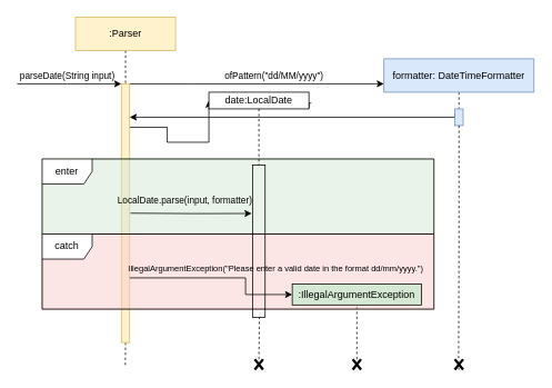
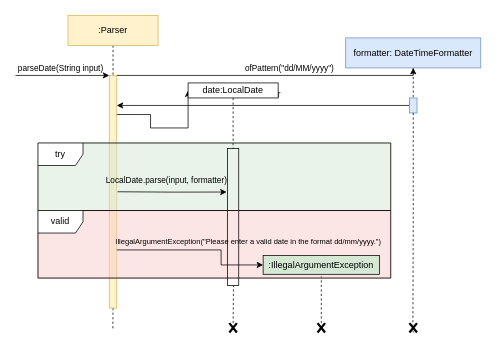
  <mxCell id="0" />
  <mxCell id="1" parent="0" />
  <mxCell id="2" style="edgeStyle=orthogonalEdgeStyle;rounded=0;orthogonalLoop=1;jettySize=auto;html=1;exitX=0.5;exitY=1;exitDx=0;exitDy=0;entryX=0.5;entryY=0;entryDx=0;entryDy=0;dashed=1;endArrow=none;endFill=0;labelBackgroundColor=none;" edge="1" parent="1" source="3" target="7"><mxGeometry relative="1" as="geometry" /></mxCell>
  <mxCell id="3" value=":Parser" style="rounded=0;whiteSpace=wrap;html=1;labelBackgroundColor=none;fillColor=#fff2cc;strokeColor=#d6b656;" vertex="1" parent="1"><mxGeometry x="90" y="20" width="120" height="40" as="geometry" /></mxCell>
  <mxCell id="4" value="ofPattern(&quot;dd/MM/yyyy&quot;)" style="edgeStyle=orthogonalEdgeStyle;rounded=0;orthogonalLoop=1;jettySize=auto;html=1;exitX=1;exitY=0;exitDx=0;exitDy=0;labelBackgroundColor=none;" edge="1" parent="1" source="7" target="9"><mxGeometry x="0.135" y="10" relative="1" as="geometry"><Array as="points"><mxPoint x="230" y="100" /><mxPoint x="230" y="100" /></Array><mxPoint as="offset" /></mxGeometry></mxCell>
  <mxCell id="5" style="edgeStyle=orthogonalEdgeStyle;rounded=0;orthogonalLoop=1;jettySize=auto;html=1;exitX=0.5;exitY=1;exitDx=0;exitDy=0;labelBackgroundColor=none;dashed=1;endArrow=none;endFill=0;" edge="1" parent="1" source="7"><mxGeometry relative="1" as="geometry"><mxPoint x="149.765" y="440" as="targetPoint" /></mxGeometry></mxCell>
  <mxCell id="6" style="edgeStyle=orthogonalEdgeStyle;rounded=0;orthogonalLoop=1;jettySize=auto;html=1;entryX=0;entryY=0.5;entryDx=0;entryDy=0;exitX=0.962;exitY=0.168;exitDx=0;exitDy=0;exitPerimeter=0;" edge="1" parent="1" source="7" target="26"><mxGeometry relative="1" as="geometry"><mxPoint x="160" y="155" as="sourcePoint" /><Array as="points"><mxPoint x="200" y="152" /><mxPoint x="200" y="170" /></Array></mxGeometry></mxCell>
  <mxCell id="7" value="" style="rounded=0;whiteSpace=wrap;html=1;labelBackgroundColor=none;fillColor=#fff2cc;strokeColor=#d6b656;" vertex="1" parent="1"><mxGeometry x="145" y="100" width="10" height="310" as="geometry" /></mxCell>
  <mxCell id="8" style="edgeStyle=orthogonalEdgeStyle;rounded=0;orthogonalLoop=1;jettySize=auto;html=1;exitX=0.5;exitY=1;exitDx=0;exitDy=0;entryX=0.5;entryY=0;entryDx=0;entryDy=0;dashed=1;endArrow=none;endFill=0;labelBackgroundColor=none;" edge="1" parent="1" source="9" target="12"><mxGeometry relative="1" as="geometry" /></mxCell>
- <mxCell id="9" value="formatter: DateTimeFormatter" style="rounded=0;whiteSpace=wrap;html=1;labelBackgroundColor=none;fillColor=#dae8fc;strokeColor=#6c8ebf;" vertex="1" parent="1"><mxGeometry x="460" y="70" width="180" height="40" as="geometry" /></mxCell>
+ <mxCell id="9" value="formatter: DateTimeFormatter" style="rounded=0;whiteSpace=wrap;html=1;labelBackgroundColor=none;fillColor=#dae8fc;strokeColor=#6c8ebf;" vertex="1" parent="1"><mxGeometry x="460" y="50" width="180" height="40" as="geometry" /></mxCell>
  <mxCell id="10" value="formatter" style="edgeStyle=orthogonalEdgeStyle;rounded=0;orthogonalLoop=1;jettySize=auto;html=1;exitX=0;exitY=0.25;exitDx=0;exitDy=0;labelBackgroundColor=none;" edge="1" parent="1" source="12" target="7"><mxGeometry x="0.006" y="-15" relative="1" as="geometry"><mxPoint x="160" y="140" as="targetPoint" /><Array as="points"><mxPoint x="545" y="140" /></Array><mxPoint as="offset" /></mxGeometry></mxCell>
  <mxCell id="11" style="edgeStyle=orthogonalEdgeStyle;rounded=0;orthogonalLoop=1;jettySize=auto;html=1;exitX=0.5;exitY=1;exitDx=0;exitDy=0;dashed=1;endArrow=none;endFill=0;" edge="1" parent="1" source="24"><mxGeometry relative="1" as="geometry"><mxPoint x="549.765" y="440" as="targetPoint" /></mxGeometry></mxCell>
  <mxCell id="12" value="" style="rounded=0;whiteSpace=wrap;html=1;labelBackgroundColor=none;fillColor=#dae8fc;strokeColor=#6c8ebf;" vertex="1" parent="1"><mxGeometry x="545" y="130" width="10" height="20" as="geometry" /></mxCell>
  <mxCell id="13" value="parseDate(String input)" style="endArrow=classic;html=1;rounded=0;entryX=0;entryY=0;entryDx=0;entryDy=0;labelBackgroundColor=none;" edge="1" parent="1" target="7"><mxGeometry x="-0.04" y="10" width="50" height="50" relative="1" as="geometry"><mxPoint x="20" y="100" as="sourcePoint" /><mxPoint x="130" y="110" as="targetPoint" /><Array as="points"><mxPoint x="80" y="100" /></Array><mxPoint as="offset" /></mxGeometry></mxCell>
  <mxCell id="14" value="" style="endArrow=none;dashed=1;html=1;strokeWidth=1;rounded=0;entryX=0.5;entryY=1;entryDx=0;entryDy=0;" edge="1" parent="1" source="15" target="22"><mxGeometry width="50" height="50" relative="1" as="geometry"><mxPoint x="428" y="390" as="sourcePoint" /><mxPoint x="350" y="290" as="targetPoint" /></mxGeometry></mxCell>
  <mxCell id="15" value="" style="shape=umlDestroy;whiteSpace=wrap;html=1;strokeWidth=3;targetShapes=umlLifeline;aspect=fixed;" vertex="1" parent="1"><mxGeometry x="422.5" y="430" width="10" height="12.5" as="geometry" /></mxCell>
  <mxCell id="16" value="" style="group" vertex="1" connectable="0" parent="1"><mxGeometry x="50" y="190" width="470" height="90" as="geometry" /></mxCell>
  <mxCell id="17" value="" style="group" vertex="1" connectable="0" parent="16"><mxGeometry width="470.0" height="90" as="geometry" /></mxCell>
  <mxCell id="18" value="" style="group;fillColor=#d5e8d4;strokeColor=#82b366;opacity=50;" vertex="1" connectable="0" parent="17"><mxGeometry width="470.0" height="90" as="geometry" /></mxCell>
- <mxCell id="19" value="enter" style="shape=umlFrame;whiteSpace=wrap;html=1;pointerEvents=0;labelBackgroundColor=none;strokeColor=default;" vertex="1" parent="18"><mxGeometry width="470.0" height="90" as="geometry" /></mxCell>
+ <mxCell id="19" value="try" style="shape=umlFrame;whiteSpace=wrap;html=1;pointerEvents=0;labelBackgroundColor=none;strokeColor=default;" vertex="1" parent="18"><mxGeometry width="470.0" height="90" as="geometry" /></mxCell>
  <mxCell id="20" value="" style="group;fillColor=#f8cecc;strokeColor=#b85450;opacity=50;fontColor=default;labelBackgroundColor=none;" vertex="1" connectable="0" parent="1"><mxGeometry x="50" y="280" width="470" height="90" as="geometry" /></mxCell>
- <mxCell id="21" value="catch" style="shape=umlFrame;whiteSpace=wrap;html=1;pointerEvents=0;labelBackgroundColor=none;fillColor=default;" vertex="1" parent="20"><mxGeometry width="470.0" height="90" as="geometry" /></mxCell>
+ <mxCell id="21" value="valid" style="shape=umlFrame;whiteSpace=wrap;html=1;pointerEvents=0;labelBackgroundColor=none;fillColor=default;" vertex="1" parent="20"><mxGeometry width="470.0" height="90" as="geometry" /></mxCell>
  <mxCell id="22" value=":IllegalArgumentException" style="rounded=0;whiteSpace=wrap;html=1;fillColor=#d5e8d4;" vertex="1" parent="1"><mxGeometry x="350" y="340" width="155" height="25" as="geometry" /></mxCell>
  <mxCell id="23" value="" style="edgeStyle=orthogonalEdgeStyle;rounded=0;orthogonalLoop=1;jettySize=auto;html=1;exitX=0.5;exitY=1;exitDx=0;exitDy=0;dashed=1;endArrow=none;endFill=0;entryX=0.453;entryY=0.264;entryDx=0;entryDy=0;entryPerimeter=0;" edge="1" parent="1" source="12" target="24"><mxGeometry relative="1" as="geometry"><mxPoint x="560" y="430" as="targetPoint" /><mxPoint x="550" y="170" as="sourcePoint" /></mxGeometry></mxCell>
  <mxCell id="24" value="" style="shape=umlDestroy;whiteSpace=wrap;html=1;strokeWidth=3;targetShapes=umlLifeline;aspect=fixed;" vertex="1" parent="1"><mxGeometry x="545" y="430" width="10" height="12.5" as="geometry" /></mxCell>
  <mxCell id="25" style="edgeStyle=orthogonalEdgeStyle;rounded=0;orthogonalLoop=1;jettySize=auto;html=1;exitX=0.5;exitY=1;exitDx=0;exitDy=0;entryX=0.5;entryY=0;entryDx=0;entryDy=0;endArrow=none;endFill=0;dashed=1;" edge="1" parent="1" source="26" target="30"><mxGeometry relative="1" as="geometry" /></mxCell>
  <mxCell id="26" value="date:LocalDate" style="rounded=0;whiteSpace=wrap;html=1;" vertex="1" parent="1"><mxGeometry x="250" y="110" width="120" height="20" as="geometry" /></mxCell>
  <mxCell id="27" value="" style="endArrow=none;dashed=1;html=1;strokeWidth=1;rounded=0;entryX=0.5;entryY=1;entryDx=0;entryDy=0;" edge="1" parent="1" source="28"><mxGeometry width="50" height="50" relative="1" as="geometry"><mxPoint x="310.5" y="405" as="sourcePoint" /><mxPoint x="310.5" y="380" as="targetPoint" /></mxGeometry></mxCell>
  <mxCell id="28" value="" style="shape=umlDestroy;whiteSpace=wrap;html=1;strokeWidth=3;targetShapes=umlLifeline;aspect=fixed;" vertex="1" parent="1"><mxGeometry x="305" y="430" width="10" height="12.5" as="geometry" /></mxCell>
  <mxCell id="29" value="LocalDate.parse(input, formatter)" style="edgeStyle=orthogonalEdgeStyle;rounded=0;orthogonalLoop=1;jettySize=auto;html=1;entryX=-0.075;entryY=0.317;entryDx=0;entryDy=0;labelBackgroundColor=none;entryPerimeter=0;" edge="1" parent="1" target="30"><mxGeometry x="-0.122" y="15" relative="1" as="geometry"><mxPoint x="340" y="410" as="targetPoint" /><mxPoint x="156" y="255" as="sourcePoint" /><Array as="points" /><mxPoint x="1" as="offset" /></mxGeometry></mxCell>
  <mxCell id="30" value="" style="rounded=0;whiteSpace=wrap;html=1;fillColor=none;" vertex="1" parent="1"><mxGeometry x="302.5" y="197.5" width="15" height="182.5" as="geometry" /></mxCell>
  <mxCell id="31" value="IllegalArgumentException&lt;span style=&quot;font-size: 10px;&quot;&gt;(&lt;/span&gt;&lt;span style=&quot;font-size: 10px;&quot;&gt;&quot;Please enter a valid date in the format dd/mm/yyyy.&quot;)&lt;/span&gt;" style="edgeStyle=orthogonalEdgeStyle;rounded=0;orthogonalLoop=1;jettySize=auto;html=1;entryX=0;entryY=0.5;entryDx=0;entryDy=0;fontSize=10;fontFamily=Helvetica;fontColor=#000000;labelBackgroundColor=none;exitX=1;exitY=0.75;exitDx=0;exitDy=0;" edge="1" parent="1" source="7" target="22"><mxGeometry x="0.814" y="32" relative="1" as="geometry"><mxPoint x="91.646" y="333" as="sourcePoint" /><Array as="points"><mxPoint x="294" y="332" /><mxPoint x="294" y="352" /></Array><mxPoint as="offset" /></mxGeometry></mxCell>
